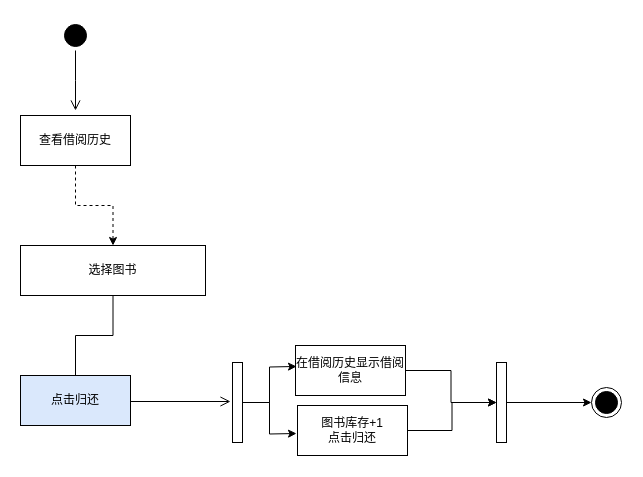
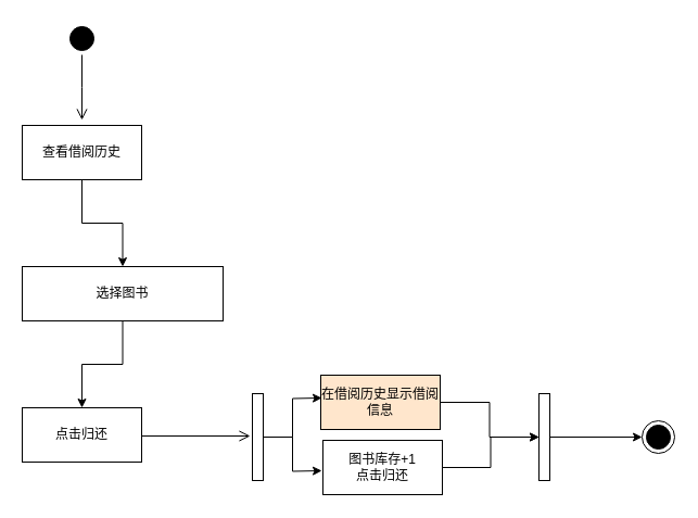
  <mxCell id="0" />
  <mxCell id="1" parent="0" />
  <mxCell id="2" value="" style="ellipse;html=1;shape=startState;fillColor=#000000;" vertex="1" parent="1"><mxGeometry x="60" y="20" width="30" height="30" as="geometry" /></mxCell>
  <mxCell id="3" value="" style="edgeStyle=orthogonalEdgeStyle;html=1;verticalAlign=bottom;endArrow=open;endSize=8;rounded=0;" edge="1" source="2" parent="1"><mxGeometry relative="1" as="geometry"><mxPoint x="75" y="110" as="targetPoint" /></mxGeometry></mxCell>
- <mxCell id="4" value="" style="edgeStyle=orthogonalEdgeStyle;rounded=0;orthogonalLoop=1;jettySize=auto;html=1;dashed=1;" edge="1" parent="1" source="5" target="7"><mxGeometry relative="1" as="geometry" /></mxCell>
+ <mxCell id="4" value="" style="edgeStyle=orthogonalEdgeStyle;rounded=0;orthogonalLoop=1;jettySize=auto;html=1;" edge="1" parent="1" source="5" target="7"><mxGeometry relative="1" as="geometry" /></mxCell>
  <mxCell id="5" value="查看借阅历史" style="html=1;whiteSpace=wrap;" vertex="1" parent="1"><mxGeometry x="20" y="115" width="110" height="50" as="geometry" /></mxCell>
- <mxCell id="6" value="" style="edgeStyle=orthogonalEdgeStyle;rounded=0;orthogonalLoop=1;jettySize=auto;html=1;endArrow=none;" edge="1" parent="1" source="7" target="8"><mxGeometry relative="1" as="geometry" /></mxCell>
+ <mxCell id="6" value="" style="edgeStyle=orthogonalEdgeStyle;rounded=0;orthogonalLoop=1;jettySize=auto;html=1;" edge="1" parent="1" source="7" target="8"><mxGeometry relative="1" as="geometry" /></mxCell>
  <mxCell id="7" value="选择图书" style="html=1;whiteSpace=wrap;" vertex="1" parent="1"><mxGeometry x="20" y="245" width="185" height="50" as="geometry" /></mxCell>
- <mxCell id="8" value="点击归还" style="html=1;whiteSpace=wrap;fillColor=#dae8fc;" vertex="1" parent="1"><mxGeometry x="20" y="375" width="110" height="50" as="geometry" /></mxCell>
+ <mxCell id="8" value="点击归还" style="html=1;whiteSpace=wrap;" vertex="1" parent="1"><mxGeometry x="20" y="375" width="110" height="50" as="geometry" /></mxCell>
  <mxCell id="9" value="" style="edgeStyle=orthogonalEdgeStyle;html=1;align=left;verticalAlign=bottom;endArrow=open;endSize=8;rounded=0;" edge="1" parent="1"><mxGeometry x="-1" relative="1" as="geometry"><mxPoint x="230" y="401" as="targetPoint" /><mxPoint x="130" y="401" as="sourcePoint" /></mxGeometry></mxCell>
  <mxCell id="10" style="edgeStyle=orthogonalEdgeStyle;rounded=0;orthogonalLoop=1;jettySize=auto;html=1;curved=0;" edge="1" parent="1" source="12"><mxGeometry relative="1" as="geometry"><mxPoint x="296" y="365.966" as="targetPoint" /></mxGeometry></mxCell>
  <mxCell id="11" style="edgeStyle=orthogonalEdgeStyle;rounded=0;orthogonalLoop=1;jettySize=auto;html=1;curved=0;" edge="1" parent="1" source="12"><mxGeometry relative="1" as="geometry"><mxPoint x="296" y="433" as="targetPoint" /></mxGeometry></mxCell>
  <mxCell id="12" value="" style="html=1;points=[[0,0,0,0,5],[0,1,0,0,-5],[1,0,0,0,5],[1,1,0,0,-5]];perimeter=orthogonalPerimeter;outlineConnect=0;targetShapes=umlLifeline;portConstraint=eastwest;newEdgeStyle={&quot;curved&quot;:0,&quot;rounded&quot;:0};" vertex="1" parent="1"><mxGeometry x="232" y="362" width="10" height="80" as="geometry" /></mxCell>
  <mxCell id="13" style="edgeStyle=orthogonalEdgeStyle;rounded=0;orthogonalLoop=1;jettySize=auto;html=1;" edge="1" parent="1" source="14" target="18"><mxGeometry relative="1" as="geometry" /></mxCell>
- <mxCell id="14" value="在借阅历史显示借阅信息" style="html=1;whiteSpace=wrap;" vertex="1" parent="1"><mxGeometry x="295" y="345" width="110" height="50" as="geometry" /></mxCell>
+ <mxCell id="14" value="在借阅历史显示借阅信息" style="html=1;whiteSpace=wrap;fillColor=#ffe6cc;" vertex="1" parent="1"><mxGeometry x="295" y="345" width="110" height="50" as="geometry" /></mxCell>
  <mxCell id="15" style="edgeStyle=orthogonalEdgeStyle;rounded=0;orthogonalLoop=1;jettySize=auto;html=1;" edge="1" parent="1" source="16" target="18"><mxGeometry relative="1" as="geometry" /></mxCell>
  <mxCell id="16" value="图书库存+1&lt;br&gt;点击归还" style="html=1;whiteSpace=wrap;" vertex="1" parent="1"><mxGeometry x="297" y="405" width="110" height="50" as="geometry" /></mxCell>
  <mxCell id="17" style="edgeStyle=orthogonalEdgeStyle;rounded=0;orthogonalLoop=1;jettySize=auto;html=1;curved=0;entryX=0;entryY=0.5;entryDx=0;entryDy=0;" edge="1" parent="1" source="18" target="19"><mxGeometry relative="1" as="geometry" /></mxCell>
  <mxCell id="18" value="" style="html=1;points=[[0,0,0,0,5],[0,1,0,0,-5],[1,0,0,0,5],[1,1,0,0,-5]];perimeter=orthogonalPerimeter;outlineConnect=0;targetShapes=umlLifeline;portConstraint=eastwest;newEdgeStyle={&quot;curved&quot;:0,&quot;rounded&quot;:0};" vertex="1" parent="1"><mxGeometry x="496" y="362" width="10" height="80" as="geometry" /></mxCell>
  <mxCell id="19" value="" style="ellipse;html=1;shape=endState;fillColor=#000000;" vertex="1" parent="1"><mxGeometry x="591" y="387" width="30" height="30" as="geometry" /></mxCell>
